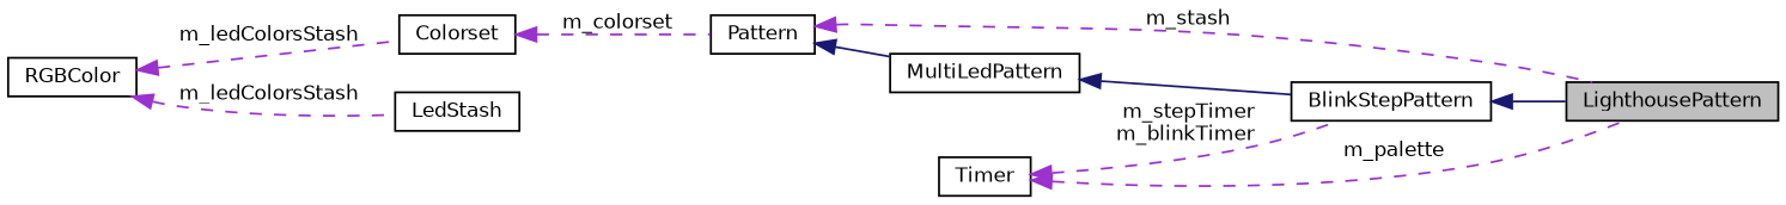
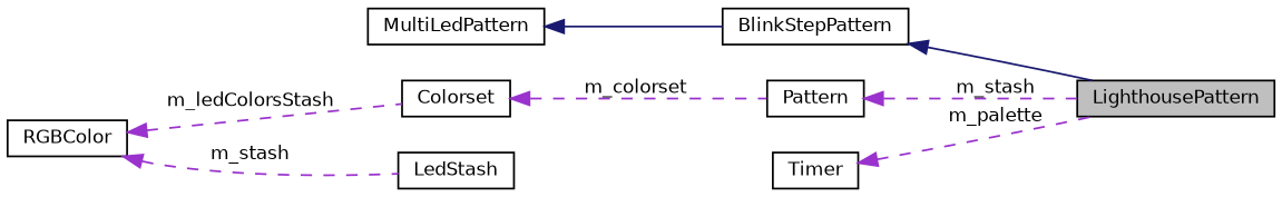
  digraph {
    rankdir=LR
    node [color=black fontname=Helvetica fontsize=10 shape=record]
    edge [color=darkorchid3 dir=back fontname=Helvetica fontsize=10 labelfontname=Helvetica labelfontsize=10 style=dashed]
    n1 [fillcolor=grey75 fontcolor=black height=0.2 label=LighthousePattern style=filled width=0.4]
    n2 [height=0.2 label=BlinkStepPattern width=0.4]
    n3 [height=0.2 label=MultiLedPattern width=0.4]
    n4 [height=0.2 label=Pattern width=0.4]
    n5 [height=0.2 label=Colorset width=0.4]
    n6 [height=0.2 label=RGBColor width=0.4]
    n7 [height=0.2 label=LedStash width=0.4]
    n8 [height=0.2 label=Timer width=0.4]
    n2 -> n1 [color=midnightblue style=solid]
    n3 -> n2 [color=midnightblue style=solid]
    n4 -> n1 [label=" m_stash"]
-   n4 -> n3 [color=midnightblue style=solid]
    n5 -> n4 [label=" m_colorset"]
    n6 -> n5 [label=" m_ledColorsStash"]
-   n6 -> n7 [label=" m_ledColorsStash"]
+   n6 -> n7 [label=" m_stash"]
    n8 -> n1 [label=" m_palette"]
-   n8 -> n2 [label=" m_stepTimer\nm_blinkTimer"]
  }
